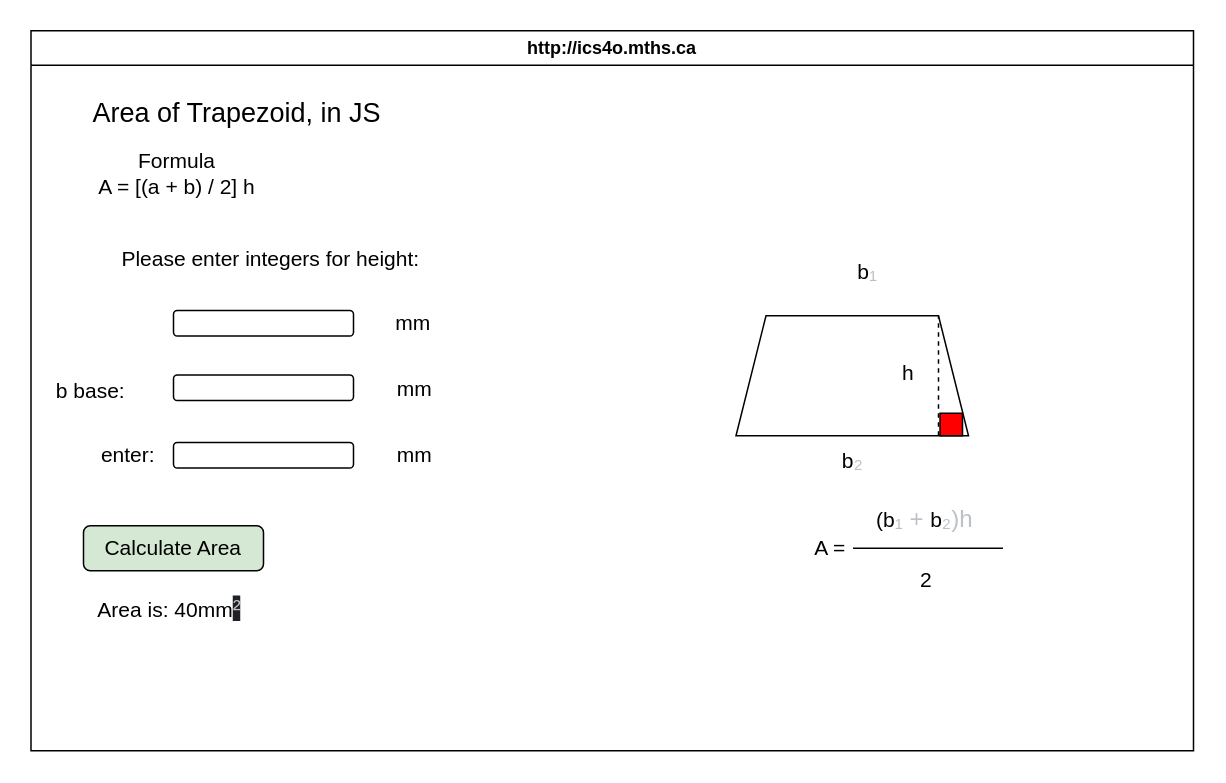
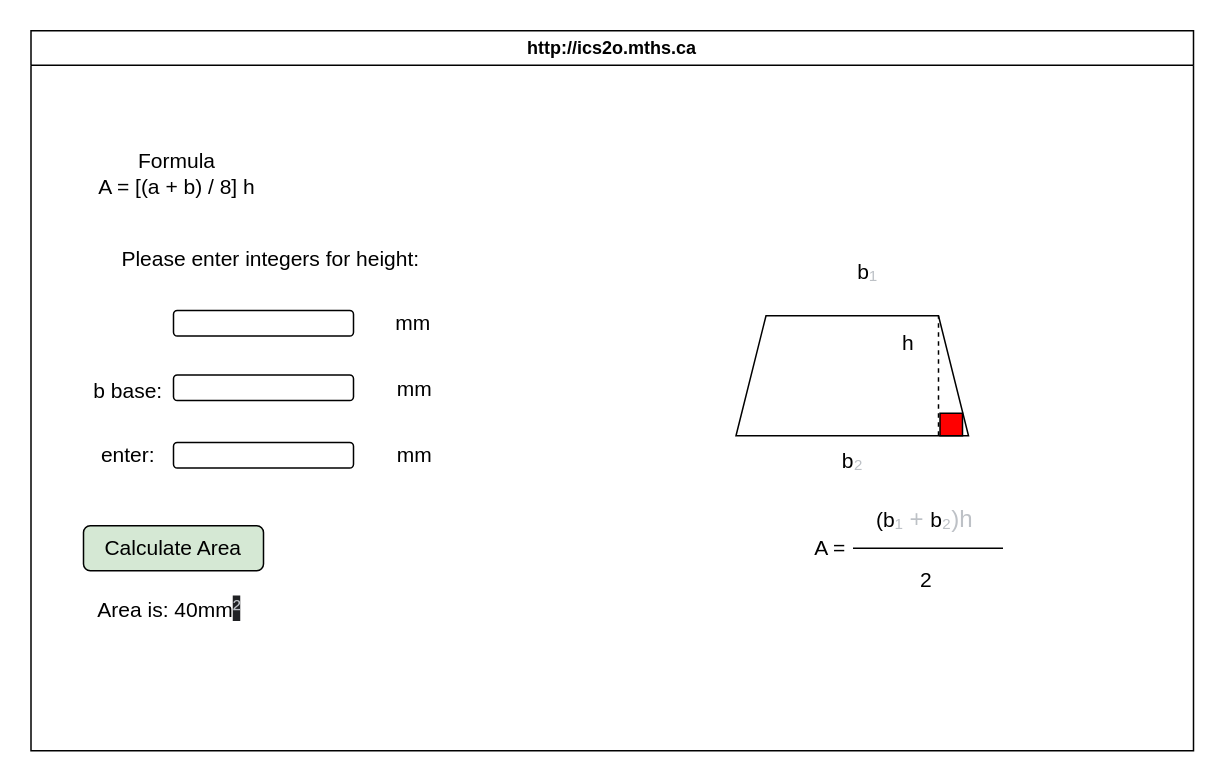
  <mxCell id="0" />
  <mxCell id="1" parent="0" />
- <mxCell id="2" value="http://ics4o.mths.ca" style="swimlane;whiteSpace=wrap;html=1;" parent="1" vertex="1"><mxGeometry x="20" y="20" width="775" height="480" as="geometry" /></mxCell>
- <mxCell id="3" value="&lt;font style=&quot;font-size: 18px;&quot;&gt;Area of Trapezoid, in JS&lt;/font&gt;" style="text;html=1;strokeColor=none;fillColor=none;align=center;verticalAlign=middle;whiteSpace=wrap;rounded=0;" vertex="1" parent="2"><mxGeometry x="35" y="40" width="205" height="30" as="geometry" /></mxCell>
- <mxCell id="4" value="&lt;font style=&quot;font-size: 14px;&quot;&gt;Formula&lt;br&gt;A = [(a + b) / 2] h&lt;/font&gt;" style="text;html=1;strokeColor=none;fillColor=none;align=center;verticalAlign=middle;whiteSpace=wrap;rounded=0;" vertex="1" parent="2"><mxGeometry x="35" y="80" width="125" height="30" as="geometry" /></mxCell>
- <mxCell id="5" value="b base:" style="text;html=1;strokeColor=none;fillColor=none;align=center;verticalAlign=middle;whiteSpace=wrap;rounded=0;fontSize=14;" vertex="1" parent="2"><mxGeometry x="10" y="225" width="60" height="30" as="geometry" /></mxCell>
+ <mxCell id="2" value="http://ics2o.mths.ca" style="swimlane;whiteSpace=wrap;html=1;" parent="1" vertex="1"><mxGeometry x="20" y="20" width="775" height="480" as="geometry" /></mxCell>
+ <mxCell id="4" value="&lt;font style=&quot;font-size: 14px;&quot;&gt;Formula&lt;br&gt;A = [(a + b) / 8] h&lt;/font&gt;" style="text;html=1;strokeColor=none;fillColor=none;align=center;verticalAlign=middle;whiteSpace=wrap;rounded=0;" vertex="1" parent="2"><mxGeometry x="35" y="80" width="125" height="30" as="geometry" /></mxCell>
+ <mxCell id="5" value="b base:" style="text;html=1;strokeColor=none;fillColor=none;align=center;verticalAlign=middle;whiteSpace=wrap;rounded=0;fontSize=14;" vertex="1" parent="2"><mxGeometry x="35" y="225" width="60" height="30" as="geometry" /></mxCell>
  <mxCell id="6" value="" style="rounded=1;whiteSpace=wrap;html=1;fontSize=14;" vertex="1" parent="2"><mxGeometry x="95" y="186.5" width="120" height="17" as="geometry" /></mxCell>
  <mxCell id="7" value="mm" style="text;html=1;strokeColor=none;fillColor=none;align=center;verticalAlign=middle;whiteSpace=wrap;rounded=0;fontSize=14;" vertex="1" parent="2"><mxGeometry x="225" y="180" width="60" height="30" as="geometry" /></mxCell>
  <mxCell id="8" value="Calculate Area" style="rounded=1;whiteSpace=wrap;html=1;fontSize=14;fillColor=#d5e8d4;" vertex="1" parent="2"><mxGeometry x="35" y="330" width="120" height="30" as="geometry" /></mxCell>
  <mxCell id="9" value="Area is: 40mm&lt;span style=&quot;color: rgb(189, 193, 198); font-family: &amp;quot;Google Sans&amp;quot;, arial, sans-serif; font-size: 16px; text-align: start; background-color: rgb(32, 33, 36);&quot;&gt;²&lt;/span&gt;" style="text;html=1;strokeColor=none;fillColor=none;align=center;verticalAlign=middle;whiteSpace=wrap;rounded=0;fontSize=14;" vertex="1" parent="2"><mxGeometry x="40" y="370" width="105" height="30" as="geometry" /></mxCell>
  <mxCell id="10" value="" style="shape=trapezoid;perimeter=trapezoidPerimeter;whiteSpace=wrap;html=1;fixedSize=1;fontSize=14;" vertex="1" parent="2"><mxGeometry x="470" y="190" width="155" height="80" as="geometry" /></mxCell>
  <mxCell id="11" value="b&lt;span style=&quot;color: rgb(189, 193, 198); font-size: 16px; text-align: start;&quot;&gt;₂&lt;/span&gt;" style="text;html=1;strokeColor=none;fillColor=none;align=center;verticalAlign=middle;whiteSpace=wrap;rounded=0;fontSize=14;" vertex="1" parent="2"><mxGeometry x="517.5" y="270.5" width="60" height="30" as="geometry" /></mxCell>
  <mxCell id="12" value="" style="endArrow=none;dashed=1;html=1;fontFamily=Helvetica;fontSize=14;fillColor=#FF0000;" edge="1" parent="2"><mxGeometry width="50" height="50" relative="1" as="geometry"><mxPoint x="605" y="270" as="sourcePoint" /><mxPoint x="605" y="190" as="targetPoint" /><Array as="points"><mxPoint x="605" y="210" /></Array></mxGeometry></mxCell>
  <mxCell id="13" value="" style="whiteSpace=wrap;html=1;aspect=fixed;labelBackgroundColor=none;fontFamily=Helvetica;fontSize=14;fillColor=#FF0000;" vertex="1" parent="2"><mxGeometry x="606" y="255" width="15" height="15" as="geometry" /></mxCell>
  <mxCell id="14" value="A =&amp;nbsp;" style="text;html=1;strokeColor=none;fillColor=none;align=center;verticalAlign=middle;whiteSpace=wrap;rounded=0;labelBackgroundColor=none;fontFamily=Helvetica;fontSize=14;" vertex="1" parent="2"><mxGeometry x="505" y="330" width="60" height="30" as="geometry" /></mxCell>
  <mxCell id="15" value="" style="endArrow=none;html=1;fontFamily=Helvetica;fontSize=14;fillColor=#FF0000;" edge="1" parent="2"><mxGeometry width="50" height="50" relative="1" as="geometry"><mxPoint x="548" y="345" as="sourcePoint" /><mxPoint x="648" y="345" as="targetPoint" /></mxGeometry></mxCell>
  <mxCell id="16" value="(b&lt;span style=&quot;color: rgb(189, 193, 198); font-family: &amp;quot;Google Sans&amp;quot;, arial, sans-serif; font-size: 16px; text-align: start;&quot;&gt;₁ +&amp;nbsp;&lt;/span&gt;b&lt;span style=&quot;color: rgb(189, 193, 198); font-size: 16px; text-align: start;&quot;&gt;₂)h&lt;/span&gt;" style="text;html=1;strokeColor=none;fillColor=none;align=center;verticalAlign=middle;whiteSpace=wrap;rounded=0;labelBackgroundColor=none;fontFamily=Helvetica;fontSize=14;" vertex="1" parent="2"><mxGeometry x="545" y="310" width="102" height="30" as="geometry" /></mxCell>
  <mxCell id="17" value="&lt;span style=&quot;font-size: 14px;&quot;&gt;Please enter integers for height:&lt;/span&gt;" style="text;html=1;strokeColor=none;fillColor=none;align=center;verticalAlign=middle;whiteSpace=wrap;rounded=0;" vertex="1" parent="1"><mxGeometry x="55" y="157" width="250" height="30" as="geometry" /></mxCell>
  <mxCell id="18" value="enter:" style="text;html=1;strokeColor=none;fillColor=none;align=center;verticalAlign=middle;whiteSpace=wrap;rounded=0;fontSize=14;" vertex="1" parent="1"><mxGeometry x="55" y="288" width="60" height="30" as="geometry" /></mxCell>
  <mxCell id="19" value="" style="rounded=1;whiteSpace=wrap;html=1;fontSize=14;" vertex="1" parent="1"><mxGeometry x="115" y="249.5" width="120" height="17" as="geometry" /></mxCell>
  <mxCell id="20" value="" style="rounded=1;whiteSpace=wrap;html=1;fontSize=14;" vertex="1" parent="1"><mxGeometry x="115" y="294.5" width="120" height="17" as="geometry" /></mxCell>
  <mxCell id="21" value="mm" style="text;html=1;strokeColor=none;fillColor=none;align=center;verticalAlign=middle;whiteSpace=wrap;rounded=0;fontSize=14;" vertex="1" parent="1"><mxGeometry x="246" y="244" width="60" height="30" as="geometry" /></mxCell>
  <mxCell id="22" value="mm" style="text;html=1;strokeColor=none;fillColor=none;align=center;verticalAlign=middle;whiteSpace=wrap;rounded=0;fontSize=14;" vertex="1" parent="1"><mxGeometry x="246" y="288" width="60" height="30" as="geometry" /></mxCell>
  <mxCell id="23" value="b&lt;span style=&quot;color: rgb(189, 193, 198); font-family: &amp;quot;Google Sans&amp;quot;, arial, sans-serif; font-size: 16px; text-align: start;&quot;&gt;₁&lt;/span&gt;" style="text;html=1;strokeColor=none;fillColor=none;align=center;verticalAlign=middle;whiteSpace=wrap;rounded=0;fontSize=14;" vertex="1" parent="1"><mxGeometry x="547.5" y="164.5" width="60" height="30" as="geometry" /></mxCell>
- <mxCell id="24" value="h" style="text;html=1;strokeColor=none;fillColor=none;align=center;verticalAlign=middle;whiteSpace=wrap;rounded=0;fontSize=14;" vertex="1" parent="1"><mxGeometry x="574.5" y="232.5" width="60" height="30" as="geometry" /></mxCell>
+ <mxCell id="24" value="h" style="text;html=1;strokeColor=none;fillColor=none;align=center;verticalAlign=middle;whiteSpace=wrap;rounded=0;fontSize=14;" vertex="1" parent="1"><mxGeometry x="574.5" y="212.5" width="60" height="30" as="geometry" /></mxCell>
  <mxCell id="25" value="2" style="text;html=1;strokeColor=none;fillColor=none;align=center;verticalAlign=middle;whiteSpace=wrap;rounded=0;labelBackgroundColor=none;fontFamily=Helvetica;fontSize=14;" vertex="1" parent="1"><mxGeometry x="566" y="371" width="102" height="30" as="geometry" /></mxCell>
